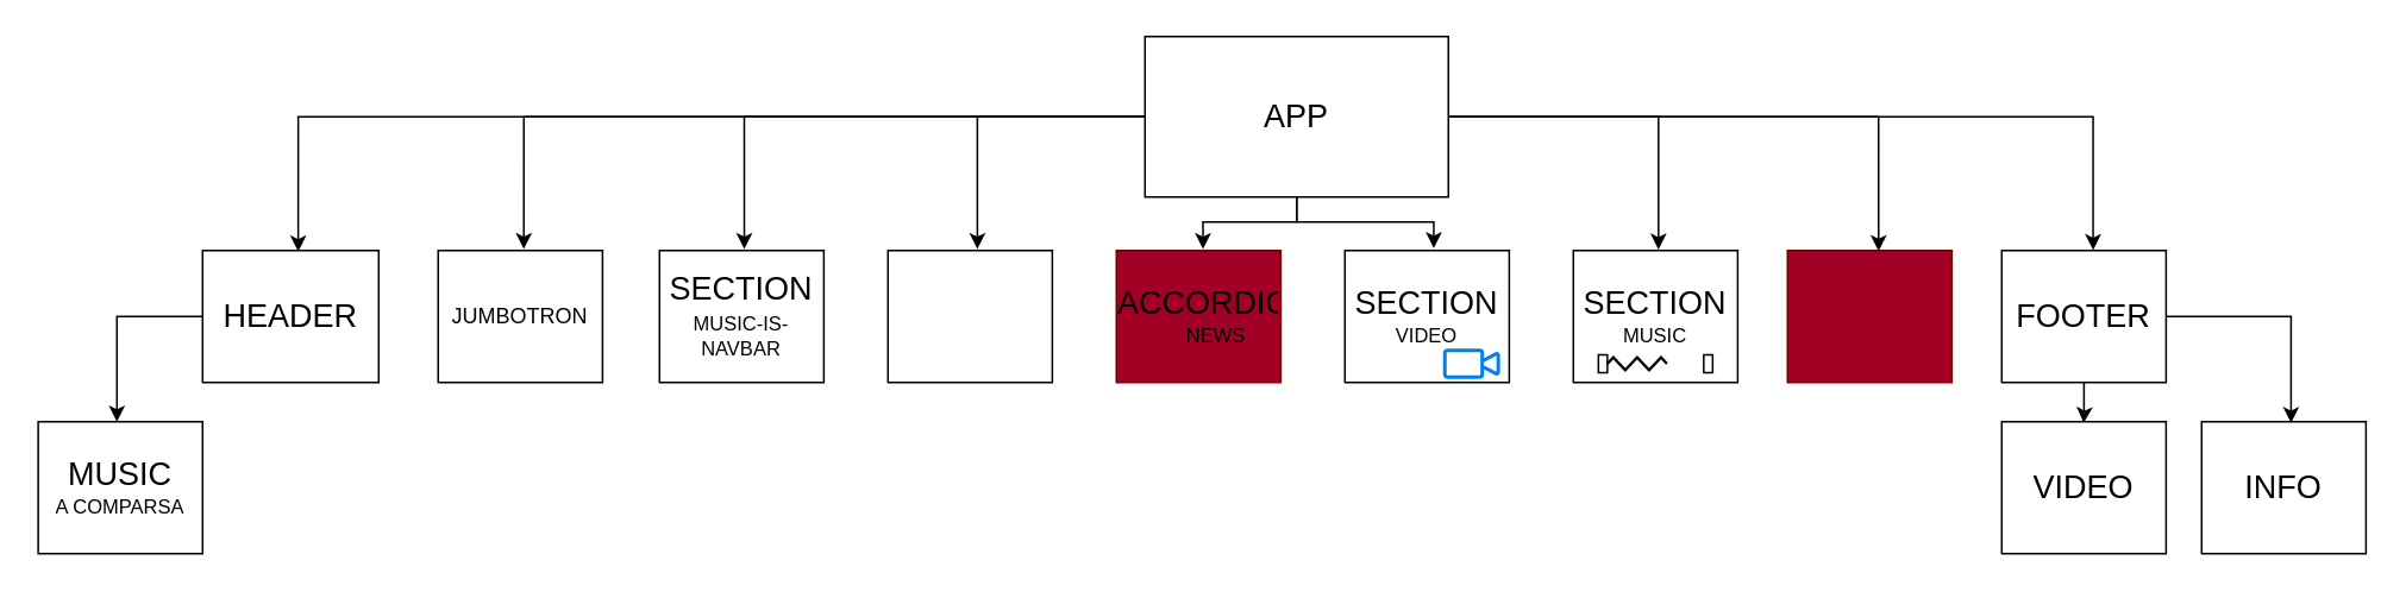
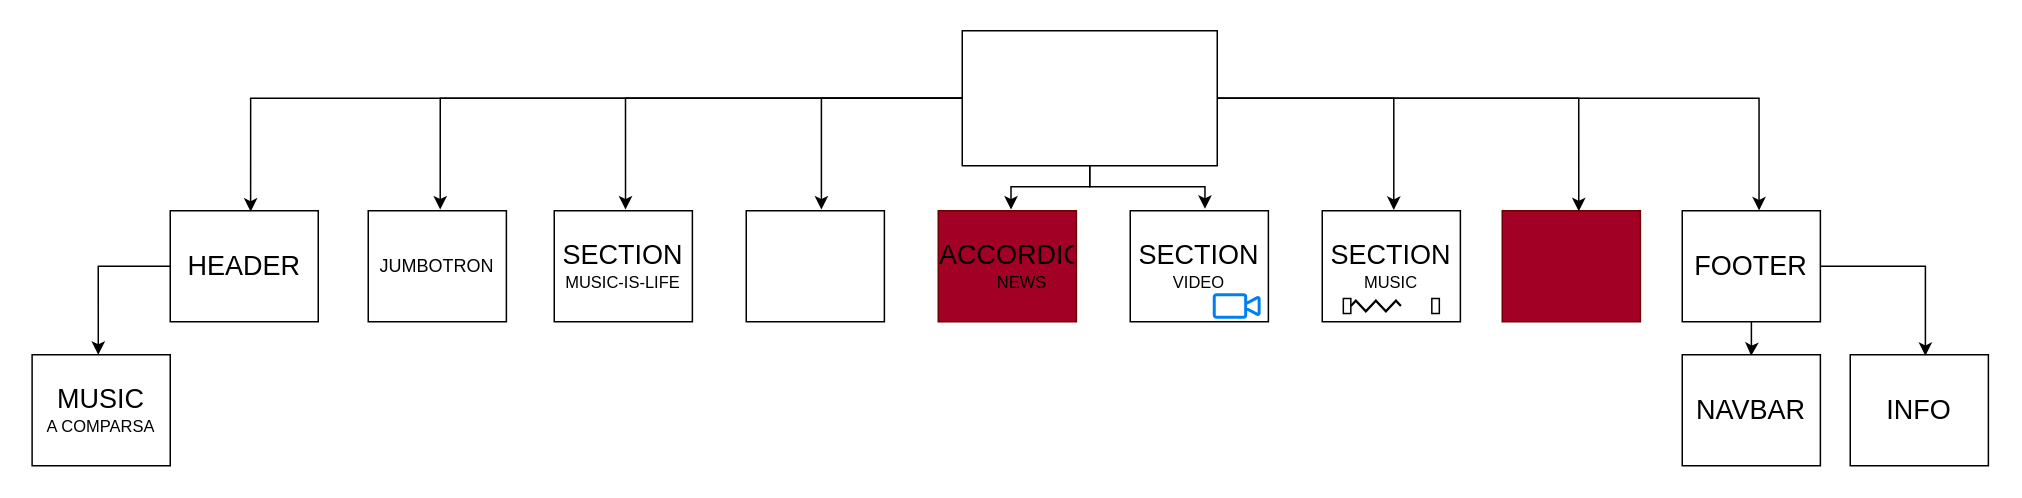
  <mxCell id="0" />
  <mxCell id="1" parent="0" />
  <mxCell id="2" value="" style="shape=table;startSize=0;container=1;collapsible=0;childLayout=tableLayout;rounded=1;" parent="1" vertex="1"><mxGeometry x="369" y="140" width="92.09" height="74" as="geometry" /></mxCell>
  <mxCell id="3" value="" style="shape=partialRectangle;collapsible=0;dropTarget=0;pointerEvents=0;fillColor=none;top=0;left=0;bottom=0;right=0;points=[[0,0.5],[1,0.5]];portConstraint=eastwest;rounded=1;" parent="2" vertex="1"><mxGeometry width="92.09" height="74" as="geometry" /></mxCell>
- <mxCell id="4" value="&lt;font&gt;&lt;span style=&quot;font-size: 18px&quot;&gt;SECTION&lt;/span&gt;&lt;br&gt;&lt;font style=&quot;font-size: 11px&quot;&gt;MUSIC-IS-NAVBAR&lt;/font&gt;&lt;br&gt;&lt;/font&gt;" style="shape=partialRectangle;html=1;whiteSpace=wrap;connectable=0;overflow=hidden;fillColor=none;top=0;left=0;bottom=0;right=0;rounded=1;" parent="3" vertex="1"><mxGeometry width="92" height="74" as="geometry" /></mxCell>
+ <mxCell id="4" value="&lt;font&gt;&lt;span style=&quot;font-size: 18px&quot;&gt;SECTION&lt;/span&gt;&lt;br&gt;&lt;font style=&quot;font-size: 11px&quot;&gt;MUSIC-IS-LIFE&lt;/font&gt;&lt;br&gt;&lt;/font&gt;" style="shape=partialRectangle;html=1;whiteSpace=wrap;connectable=0;overflow=hidden;fillColor=none;top=0;left=0;bottom=0;right=0;rounded=1;" parent="3" vertex="1"><mxGeometry width="92" height="74" as="geometry" /></mxCell>
  <mxCell id="5" value="" style="shape=table;startSize=0;container=1;collapsible=0;childLayout=tableLayout;rounded=1;" parent="1" vertex="1"><mxGeometry x="113" y="140" width="98.67" height="74" as="geometry" /></mxCell>
  <mxCell id="6" value="" style="shape=partialRectangle;collapsible=0;dropTarget=0;pointerEvents=0;fillColor=none;top=0;left=0;bottom=0;right=0;points=[[0,0.5],[1,0.5]];portConstraint=eastwest;rounded=1;" parent="5" vertex="1"><mxGeometry width="98.67" height="74" as="geometry" /></mxCell>
  <mxCell id="7" value="&lt;font style=&quot;font-size: 18px&quot;&gt;HEADER&lt;/font&gt;" style="shape=partialRectangle;html=1;whiteSpace=wrap;connectable=0;overflow=hidden;fillColor=none;top=0;left=0;bottom=0;right=0;rounded=1;" parent="6" vertex="1"><mxGeometry width="99" height="74" as="geometry" /></mxCell>
  <mxCell id="8" value="" style="shape=table;startSize=0;container=1;collapsible=0;childLayout=tableLayout;rounded=1;" parent="1" vertex="1"><mxGeometry x="245" y="140" width="92.09" height="74" as="geometry" /></mxCell>
  <mxCell id="9" value="" style="shape=partialRectangle;collapsible=0;dropTarget=0;pointerEvents=0;fillColor=none;top=0;left=0;bottom=0;right=0;points=[[0,0.5],[1,0.5]];portConstraint=eastwest;rounded=1;" parent="8" vertex="1"><mxGeometry width="92.09" height="74" as="geometry" /></mxCell>
  <mxCell id="10" value="JUMBOTRON" style="shape=partialRectangle;html=1;whiteSpace=wrap;connectable=0;overflow=hidden;fillColor=none;top=0;left=0;bottom=0;right=0;rounded=1;" parent="9" vertex="1"><mxGeometry width="92" height="74" as="geometry" /></mxCell>
  <mxCell id="11" value="" style="shape=table;startSize=0;container=1;collapsible=0;childLayout=tableLayout;rounded=1;" parent="1" vertex="1"><mxGeometry x="497" y="140" width="92.09" height="74" as="geometry" /></mxCell>
  <mxCell id="12" value="" style="shape=partialRectangle;collapsible=0;dropTarget=0;pointerEvents=0;fillColor=none;top=0;left=0;bottom=0;right=0;points=[[0,0.5],[1,0.5]];portConstraint=eastwest;rounded=1;" parent="11" vertex="1"><mxGeometry width="92.09" height="74" as="geometry" /></mxCell>
  <mxCell id="13" value="" style="shape=table;startSize=0;container=1;collapsible=0;childLayout=tableLayout;rounded=1;fillColor=#a20025;strokeColor=#6F0000;fontColor=#ffffff;" parent="1" vertex="1"><mxGeometry x="625" y="140" width="92.09" height="74" as="geometry" /></mxCell>
  <mxCell id="14" value="" style="shape=partialRectangle;collapsible=0;dropTarget=0;pointerEvents=0;fillColor=none;top=0;left=0;bottom=0;right=0;points=[[0,0.5],[1,0.5]];portConstraint=eastwest;rounded=1;" parent="13" vertex="1"><mxGeometry width="92.09" height="74" as="geometry" /></mxCell>
  <mxCell id="15" value="&lt;font&gt;&lt;span style=&quot;font-size: 18px&quot;&gt;ACCORDION&lt;/span&gt;&lt;br&gt;&lt;font style=&quot;font-size: 11px&quot;&gt;NEWS&lt;/font&gt;&lt;br&gt;&lt;/font&gt;" style="shape=partialRectangle;html=1;whiteSpace=wrap;connectable=0;overflow=hidden;fillColor=none;top=0;left=0;bottom=0;right=0;rounded=1;" parent="14" vertex="1"><mxGeometry width="92" height="74" as="geometry" /></mxCell>
  <mxCell id="16" value="" style="shape=table;startSize=0;container=1;collapsible=0;childLayout=tableLayout;rounded=1;sketch=0;shadow=0;" parent="1" vertex="1"><mxGeometry x="753" y="140" width="92.09" height="74" as="geometry" /></mxCell>
  <mxCell id="17" value="" style="shape=partialRectangle;collapsible=0;dropTarget=0;pointerEvents=0;fillColor=none;top=0;left=0;bottom=0;right=0;points=[[0,0.5],[1,0.5]];portConstraint=eastwest;rounded=1;" parent="16" vertex="1"><mxGeometry width="92.09" height="74" as="geometry" /></mxCell>
  <mxCell id="18" value="&lt;font&gt;&lt;span style=&quot;font-size: 18px&quot;&gt;SECTION&lt;/span&gt;&lt;br&gt;&lt;font style=&quot;font-size: 11px&quot;&gt;VIDEO&lt;/font&gt;&lt;br&gt;&lt;/font&gt;" style="shape=partialRectangle;html=1;whiteSpace=wrap;connectable=0;overflow=hidden;fillColor=none;top=0;left=0;bottom=0;right=0;rounded=1;" parent="17" vertex="1"><mxGeometry width="92" height="74" as="geometry" /></mxCell>
  <mxCell id="19" value="" style="html=1;verticalLabelPosition=bottom;align=center;labelBackgroundColor=#ffffff;verticalAlign=top;strokeWidth=2;strokeColor=#0080F0;shadow=0;dashed=0;shape=mxgraph.ios7.icons.video_conversation;" parent="1" vertex="1"><mxGeometry x="809" y="196" width="30" height="15" as="geometry" /></mxCell>
  <mxCell id="20" value="" style="shape=table;startSize=0;container=1;collapsible=0;childLayout=tableLayout;rounded=1;" parent="1" vertex="1"><mxGeometry x="881" y="140" width="92.09" height="74" as="geometry" /></mxCell>
  <mxCell id="21" value="" style="shape=partialRectangle;collapsible=0;dropTarget=0;pointerEvents=0;fillColor=none;top=0;left=0;bottom=0;right=0;points=[[0,0.5],[1,0.5]];portConstraint=eastwest;rounded=1;" parent="20" vertex="1"><mxGeometry width="92.09" height="74" as="geometry" /></mxCell>
  <mxCell id="22" value="&lt;font&gt;&lt;span style=&quot;font-size: 18px&quot;&gt;SECTION&lt;/span&gt;&lt;br&gt;&lt;span style=&quot;font-size: 11px&quot;&gt;MUSIC&lt;/span&gt;&lt;br&gt;&lt;/font&gt;" style="shape=partialRectangle;html=1;whiteSpace=wrap;connectable=0;overflow=hidden;fillColor=none;top=0;left=0;bottom=0;right=0;rounded=1;" parent="21" vertex="1"><mxGeometry width="92" height="74" as="geometry" /></mxCell>
  <mxCell id="23" value="" style="verticalLabelPosition=bottom;html=1;verticalAlign=top;align=center;shape=mxgraph.floorplan.doorAccordion;dx=0.6;shadow=0;sketch=0;" parent="1" vertex="1"><mxGeometry x="895.05" y="200" width="64" height="7" as="geometry" /></mxCell>
  <mxCell id="24" value="" style="shape=table;startSize=0;container=1;collapsible=0;childLayout=tableLayout;rounded=1;fillColor=#a20025;strokeColor=#6F0000;fontColor=#ffffff;" parent="1" vertex="1"><mxGeometry x="1001" y="140" width="92.09" height="74" as="geometry" /></mxCell>
  <mxCell id="25" value="" style="shape=partialRectangle;collapsible=0;dropTarget=0;pointerEvents=0;fillColor=none;top=0;left=0;bottom=0;right=0;points=[[0,0.5],[1,0.5]];portConstraint=eastwest;rounded=1;" parent="24" vertex="1"><mxGeometry width="92.09" height="74" as="geometry" /></mxCell>
  <mxCell id="26" style="edgeStyle=orthogonalEdgeStyle;rounded=0;orthogonalLoop=1;jettySize=auto;html=1;entryX=0.499;entryY=0.01;entryDx=0;entryDy=0;entryPerimeter=0;strokeColor=#000000;" parent="1" source="27" target="31" edge="1"><mxGeometry relative="1" as="geometry" /></mxCell>
  <mxCell id="27" value="" style="shape=table;startSize=0;container=1;collapsible=0;childLayout=tableLayout;rounded=1;" parent="1" vertex="1"><mxGeometry x="1121" y="140" width="92.09" height="74" as="geometry" /></mxCell>
  <mxCell id="28" value="" style="shape=partialRectangle;collapsible=0;dropTarget=0;pointerEvents=0;fillColor=none;top=0;left=0;bottom=0;right=0;points=[[0,0.5],[1,0.5]];portConstraint=eastwest;rounded=1;" parent="27" vertex="1"><mxGeometry width="92.09" height="74" as="geometry" /></mxCell>
  <mxCell id="29" value="&lt;font&gt;&lt;span style=&quot;font-size: 18px&quot;&gt;FOOTER&lt;/span&gt;&lt;br&gt;&lt;/font&gt;" style="shape=partialRectangle;html=1;whiteSpace=wrap;connectable=0;overflow=hidden;fillColor=none;top=0;left=0;bottom=0;right=0;rounded=1;" parent="28" vertex="1"><mxGeometry width="92" height="74" as="geometry" /></mxCell>
  <mxCell id="30" value="" style="shape=table;startSize=0;container=1;collapsible=0;childLayout=tableLayout;rounded=1;" parent="1" vertex="1"><mxGeometry x="1121" y="236" width="92.09" height="74" as="geometry" /></mxCell>
  <mxCell id="31" value="" style="shape=partialRectangle;collapsible=0;dropTarget=0;pointerEvents=0;fillColor=none;top=0;left=0;bottom=0;right=0;points=[[0,0.5],[1,0.5]];portConstraint=eastwest;rounded=1;" parent="30" vertex="1"><mxGeometry width="92.09" height="74" as="geometry" /></mxCell>
- <mxCell id="32" value="&lt;font&gt;&lt;span style=&quot;font-size: 18px&quot;&gt;VIDEO&lt;/span&gt;&lt;br&gt;&lt;/font&gt;" style="shape=partialRectangle;html=1;whiteSpace=wrap;connectable=0;overflow=hidden;fillColor=none;top=0;left=0;bottom=0;right=0;rounded=1;" parent="31" vertex="1"><mxGeometry width="92" height="74" as="geometry" /></mxCell>
+ <mxCell id="32" value="&lt;font&gt;&lt;span style=&quot;font-size: 18px&quot;&gt;NAVBAR&lt;/span&gt;&lt;br&gt;&lt;/font&gt;" style="shape=partialRectangle;html=1;whiteSpace=wrap;connectable=0;overflow=hidden;fillColor=none;top=0;left=0;bottom=0;right=0;rounded=1;" parent="31" vertex="1"><mxGeometry width="92" height="74" as="geometry" /></mxCell>
  <mxCell id="33" style="edgeStyle=orthogonalEdgeStyle;rounded=0;orthogonalLoop=1;jettySize=auto;html=1;entryX=0.527;entryY=-0.011;entryDx=0;entryDy=0;entryPerimeter=0;strokeColor=#000000;" parent="1" source="35" target="14" edge="1"><mxGeometry relative="1" as="geometry"><Array as="points"><mxPoint x="726" y="124" /><mxPoint x="674" y="124" /></Array></mxGeometry></mxCell>
  <mxCell id="34" style="edgeStyle=orthogonalEdgeStyle;rounded=0;orthogonalLoop=1;jettySize=auto;html=1;entryX=0.541;entryY=-0.018;entryDx=0;entryDy=0;entryPerimeter=0;strokeColor=#000000;" parent="1" source="35" target="17" edge="1"><mxGeometry relative="1" as="geometry"><Array as="points"><mxPoint x="726" y="124" /><mxPoint x="803" y="124" /></Array></mxGeometry></mxCell>
  <mxCell id="35" value="" style="shape=table;startSize=0;container=1;collapsible=0;childLayout=tableLayout;rounded=1;" parent="1" vertex="1"><mxGeometry x="641" y="20" width="170" height="90" as="geometry" /></mxCell>
  <mxCell id="36" value="" style="shape=partialRectangle;collapsible=0;dropTarget=0;pointerEvents=0;fillColor=none;top=0;left=0;bottom=0;right=0;points=[[0,0.5],[1,0.5]];portConstraint=eastwest;rounded=1;" parent="35" vertex="1"><mxGeometry width="170" height="90" as="geometry" /></mxCell>
- <mxCell id="37" value="&lt;font style=&quot;font-size: 18px&quot;&gt;APP&lt;/font&gt;" style="shape=partialRectangle;html=1;whiteSpace=wrap;connectable=0;overflow=hidden;fillColor=none;top=0;left=0;bottom=0;right=0;rounded=1;" parent="36" vertex="1"><mxGeometry width="170" height="90" as="geometry" /></mxCell>
  <mxCell id="38" value="" style="shape=table;startSize=0;container=1;collapsible=0;childLayout=tableLayout;rounded=1;" parent="1" vertex="1"><mxGeometry x="1233" y="236" width="92.09" height="74" as="geometry" /></mxCell>
  <mxCell id="39" value="" style="shape=partialRectangle;collapsible=0;dropTarget=0;pointerEvents=0;fillColor=none;top=0;left=0;bottom=0;right=0;points=[[0,0.5],[1,0.5]];portConstraint=eastwest;rounded=1;" parent="38" vertex="1"><mxGeometry width="92.09" height="74" as="geometry" /></mxCell>
  <mxCell id="40" value="&lt;font&gt;&lt;span style=&quot;font-size: 18px&quot;&gt;INFO&lt;/span&gt;&lt;br&gt;&lt;/font&gt;" style="shape=partialRectangle;html=1;whiteSpace=wrap;connectable=0;overflow=hidden;fillColor=none;top=0;left=0;bottom=0;right=0;rounded=1;" parent="39" vertex="1"><mxGeometry width="92" height="74" as="geometry" /></mxCell>
  <mxCell id="41" style="edgeStyle=orthogonalEdgeStyle;rounded=0;orthogonalLoop=1;jettySize=auto;html=1;entryX=0.543;entryY=0.008;entryDx=0;entryDy=0;entryPerimeter=0;strokeColor=#000000;" parent="1" source="36" target="6" edge="1"><mxGeometry relative="1" as="geometry" /></mxCell>
  <mxCell id="42" style="edgeStyle=orthogonalEdgeStyle;rounded=0;orthogonalLoop=1;jettySize=auto;html=1;entryX=0.521;entryY=-0.011;entryDx=0;entryDy=0;entryPerimeter=0;strokeColor=#000000;" parent="1" source="36" target="9" edge="1"><mxGeometry relative="1" as="geometry" /></mxCell>
  <mxCell id="43" style="edgeStyle=orthogonalEdgeStyle;rounded=0;orthogonalLoop=1;jettySize=auto;html=1;entryX=0.516;entryY=-0.011;entryDx=0;entryDy=0;entryPerimeter=0;strokeColor=#000000;" parent="1" source="36" target="3" edge="1"><mxGeometry relative="1" as="geometry" /></mxCell>
  <mxCell id="44" style="edgeStyle=orthogonalEdgeStyle;rounded=0;orthogonalLoop=1;jettySize=auto;html=1;entryX=0.544;entryY=-0.011;entryDx=0;entryDy=0;entryPerimeter=0;strokeColor=#000000;" parent="1" source="36" target="12" edge="1"><mxGeometry relative="1" as="geometry" /></mxCell>
  <mxCell id="45" style="edgeStyle=orthogonalEdgeStyle;rounded=0;orthogonalLoop=1;jettySize=auto;html=1;entryX=0.518;entryY=-0.007;entryDx=0;entryDy=0;entryPerimeter=0;strokeColor=#000000;" parent="1" source="36" target="21" edge="1"><mxGeometry relative="1" as="geometry" /></mxCell>
  <mxCell id="46" style="edgeStyle=orthogonalEdgeStyle;rounded=0;orthogonalLoop=1;jettySize=auto;html=1;entryX=0.554;entryY=0.005;entryDx=0;entryDy=0;entryPerimeter=0;strokeColor=#000000;" parent="1" source="36" target="25" edge="1"><mxGeometry relative="1" as="geometry" /></mxCell>
  <mxCell id="47" style="edgeStyle=orthogonalEdgeStyle;rounded=0;orthogonalLoop=1;jettySize=auto;html=1;entryX=0.556;entryY=-0.003;entryDx=0;entryDy=0;entryPerimeter=0;strokeColor=#000000;" parent="1" source="36" target="28" edge="1"><mxGeometry relative="1" as="geometry" /></mxCell>
  <mxCell id="48" style="edgeStyle=orthogonalEdgeStyle;rounded=0;orthogonalLoop=1;jettySize=auto;html=1;entryX=0.544;entryY=0.01;entryDx=0;entryDy=0;entryPerimeter=0;strokeColor=#000000;" parent="1" source="28" target="39" edge="1"><mxGeometry relative="1" as="geometry" /></mxCell>
  <mxCell id="49" value="" style="shape=table;startSize=0;container=1;collapsible=0;childLayout=tableLayout;rounded=1;" vertex="1" parent="1"><mxGeometry x="20.91" y="236" width="92.09" height="74" as="geometry" /></mxCell>
  <mxCell id="50" value="" style="shape=partialRectangle;collapsible=0;dropTarget=0;pointerEvents=0;fillColor=none;top=0;left=0;bottom=0;right=0;points=[[0,0.5],[1,0.5]];portConstraint=eastwest;rounded=1;" vertex="1" parent="49"><mxGeometry width="92.09" height="74" as="geometry" /></mxCell>
  <mxCell id="51" value="&lt;font&gt;&lt;span style=&quot;font-size: 18px&quot;&gt;MUSIC&lt;/span&gt;&lt;br&gt;&lt;span style=&quot;font-size: 11px&quot;&gt;A COMPARSA&lt;/span&gt;&lt;br&gt;&lt;/font&gt;" style="shape=partialRectangle;html=1;whiteSpace=wrap;connectable=0;overflow=hidden;fillColor=none;top=0;left=0;bottom=0;right=0;rounded=1;" vertex="1" parent="50"><mxGeometry width="92" height="74" as="geometry" /></mxCell>
  <mxCell id="52" style="edgeStyle=orthogonalEdgeStyle;rounded=0;orthogonalLoop=1;jettySize=auto;html=1;entryX=0.479;entryY=0;entryDx=0;entryDy=0;entryPerimeter=0;strokeColor=#000000;" edge="1" parent="1" source="6" target="50"><mxGeometry relative="1" as="geometry" /></mxCell>
